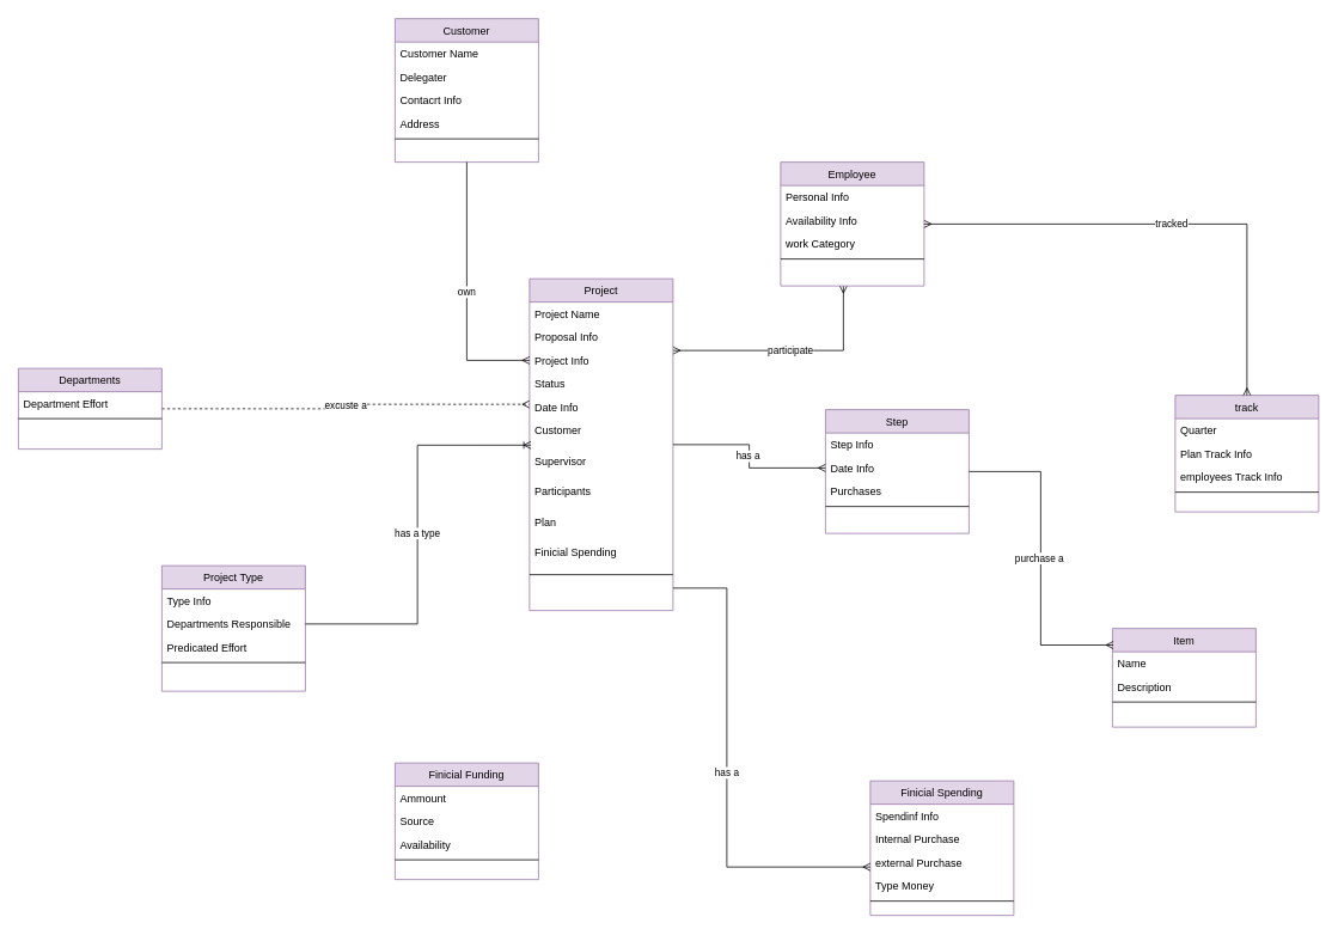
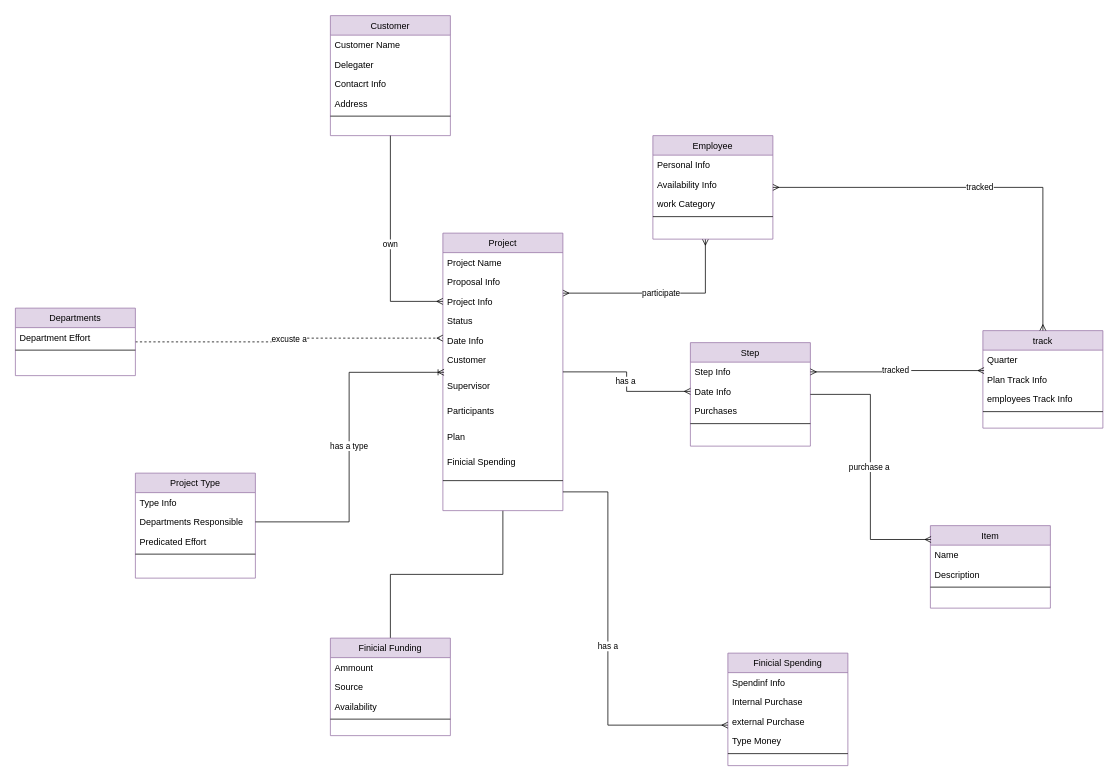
  <mxCell id="0" />
  <mxCell id="1" parent="0" />
  <mxCell id="2" value="participate" style="edgeStyle=orthogonalEdgeStyle;rounded=0;orthogonalLoop=1;jettySize=auto;html=1;endArrow=ERmany;endFill=0;startArrow=ERmany;startFill=0;" edge="1" parent="1" source="3" target="9"><mxGeometry relative="1" as="geometry"><mxPoint x="1970" y="380" as="sourcePoint" /><mxPoint x="860" y="508" as="targetPoint" /><Array as="points"><mxPoint x="940" y="390" /></Array></mxGeometry></mxCell>
  <mxCell id="3" value="Employee" style="swimlane;fontStyle=0;align=center;verticalAlign=top;childLayout=stackLayout;horizontal=1;startSize=26;horizontalStack=0;resizeParent=1;resizeLast=0;collapsible=1;marginBottom=0;rounded=0;shadow=0;strokeWidth=1;fillColor=#e1d5e7;strokeColor=#9673a6;" parent="1" vertex="1"><mxGeometry x="870" y="180" width="160" height="138" as="geometry"><mxRectangle x="550" y="140" width="160" height="26" as="alternateBounds" /></mxGeometry></mxCell>
  <mxCell id="4" value="Personal Info" style="text;align=left;verticalAlign=top;spacingLeft=4;spacingRight=4;overflow=hidden;rotatable=0;points=[[0,0.5],[1,0.5]];portConstraint=eastwest;" parent="3" vertex="1"><mxGeometry y="26" width="160" height="26" as="geometry" /></mxCell>
  <mxCell id="5" value="Availability Info" style="text;align=left;verticalAlign=top;spacingLeft=4;spacingRight=4;overflow=hidden;rotatable=0;points=[[0,0.5],[1,0.5]];portConstraint=eastwest;rounded=0;shadow=0;html=0;" vertex="1" parent="3"><mxGeometry y="52" width="160" height="26" as="geometry" /></mxCell>
  <mxCell id="6" value="work Category" style="text;align=left;verticalAlign=top;spacingLeft=4;spacingRight=4;overflow=hidden;rotatable=0;points=[[0,0.5],[1,0.5]];portConstraint=eastwest;rounded=0;shadow=0;html=0;" vertex="1" parent="3"><mxGeometry y="78" width="160" height="26" as="geometry" /></mxCell>
  <mxCell id="7" value="" style="line;html=1;strokeWidth=1;align=left;verticalAlign=middle;spacingTop=-1;spacingLeft=3;spacingRight=3;rotatable=0;labelPosition=right;points=[];portConstraint=eastwest;" parent="3" vertex="1"><mxGeometry y="104" width="160" height="8" as="geometry" /></mxCell>
+ <mxCell id="8" style="edgeStyle=orthogonalEdgeStyle;rounded=0;orthogonalLoop=1;jettySize=auto;html=1;exitX=0.5;exitY=1;exitDx=0;exitDy=0;entryX=0.5;entryY=0;entryDx=0;entryDy=0;endArrow=none;endFill=0;" edge="1" parent="1" source="9" target="63"><mxGeometry relative="1" as="geometry" /></mxCell>
  <mxCell id="9" value="Project" style="swimlane;fontStyle=0;align=center;verticalAlign=top;childLayout=stackLayout;horizontal=1;startSize=26;horizontalStack=0;resizeParent=1;resizeLast=0;collapsible=1;marginBottom=0;rounded=0;shadow=0;strokeWidth=1;fillColor=#e1d5e7;strokeColor=#9673a6;" parent="1" vertex="1"><mxGeometry x="590" y="310" width="160" height="370" as="geometry"><mxRectangle x="550" y="140" width="160" height="26" as="alternateBounds" /></mxGeometry></mxCell>
  <mxCell id="10" value="Project Name" style="text;align=left;verticalAlign=top;spacingLeft=4;spacingRight=4;overflow=hidden;rotatable=0;points=[[0,0.5],[1,0.5]];portConstraint=eastwest;" parent="9" vertex="1"><mxGeometry y="26" width="160" height="26" as="geometry" /></mxCell>
  <mxCell id="11" value="Proposal Info" style="text;align=left;verticalAlign=top;spacingLeft=4;spacingRight=4;overflow=hidden;rotatable=0;points=[[0,0.5],[1,0.5]];portConstraint=eastwest;rounded=0;shadow=0;html=0;" vertex="1" parent="9"><mxGeometry y="52" width="160" height="26" as="geometry" /></mxCell>
  <mxCell id="12" value="Project Info " style="text;align=left;verticalAlign=top;spacingLeft=4;spacingRight=4;overflow=hidden;rotatable=0;points=[[0,0.5],[1,0.5]];portConstraint=eastwest;rounded=0;shadow=0;html=0;" vertex="1" parent="9"><mxGeometry y="78" width="160" height="26" as="geometry" /></mxCell>
  <mxCell id="13" value="Status" style="text;align=left;verticalAlign=top;spacingLeft=4;spacingRight=4;overflow=hidden;rotatable=0;points=[[0,0.5],[1,0.5]];portConstraint=eastwest;rounded=0;shadow=0;html=0;" parent="9" vertex="1"><mxGeometry y="104" width="160" height="26" as="geometry" /></mxCell>
  <mxCell id="14" value="Date Info" style="text;align=left;verticalAlign=top;spacingLeft=4;spacingRight=4;overflow=hidden;rotatable=0;points=[[0,0.5],[1,0.5]];portConstraint=eastwest;rounded=0;shadow=0;html=0;" vertex="1" parent="9"><mxGeometry y="130" width="160" height="26" as="geometry" /></mxCell>
  <mxCell id="15" value="Customer" style="text;align=left;verticalAlign=top;spacingLeft=4;spacingRight=4;overflow=hidden;rotatable=0;points=[[0,0.5],[1,0.5]];portConstraint=eastwest;rounded=0;shadow=0;html=0;" vertex="1" parent="9"><mxGeometry y="156" width="160" height="34" as="geometry" /></mxCell>
  <mxCell id="16" value="Supervisor" style="text;align=left;verticalAlign=top;spacingLeft=4;spacingRight=4;overflow=hidden;rotatable=0;points=[[0,0.5],[1,0.5]];portConstraint=eastwest;rounded=0;shadow=0;html=0;" vertex="1" parent="9"><mxGeometry y="190" width="160" height="34" as="geometry" /></mxCell>
  <mxCell id="17" value="Participants" style="text;align=left;verticalAlign=top;spacingLeft=4;spacingRight=4;overflow=hidden;rotatable=0;points=[[0,0.5],[1,0.5]];portConstraint=eastwest;rounded=0;shadow=0;html=0;" vertex="1" parent="9"><mxGeometry y="224" width="160" height="34" as="geometry" /></mxCell>
  <mxCell id="18" value="Plan" style="text;align=left;verticalAlign=top;spacingLeft=4;spacingRight=4;overflow=hidden;rotatable=0;points=[[0,0.5],[1,0.5]];portConstraint=eastwest;rounded=0;shadow=0;html=0;" vertex="1" parent="9"><mxGeometry y="258" width="160" height="34" as="geometry" /></mxCell>
  <mxCell id="19" value="Finicial Spending " style="text;align=left;verticalAlign=top;spacingLeft=4;spacingRight=4;overflow=hidden;rotatable=0;points=[[0,0.5],[1,0.5]];portConstraint=eastwest;rounded=0;shadow=0;html=0;" vertex="1" parent="9"><mxGeometry y="292" width="160" height="34" as="geometry" /></mxCell>
  <mxCell id="20" value="" style="line;html=1;strokeWidth=1;align=left;verticalAlign=middle;spacingTop=-1;spacingLeft=3;spacingRight=3;rotatable=0;labelPosition=right;points=[];portConstraint=eastwest;" parent="9" vertex="1"><mxGeometry y="326" width="160" height="8" as="geometry" /></mxCell>
  <mxCell id="21" value="Step" style="swimlane;fontStyle=0;align=center;verticalAlign=top;childLayout=stackLayout;horizontal=1;startSize=26;horizontalStack=0;resizeParent=1;resizeLast=0;collapsible=1;marginBottom=0;rounded=0;shadow=0;strokeWidth=1;fillColor=#e1d5e7;strokeColor=#9673a6;" parent="1" vertex="1"><mxGeometry x="920" y="456" width="160" height="138" as="geometry"><mxRectangle x="550" y="140" width="160" height="26" as="alternateBounds" /></mxGeometry></mxCell>
  <mxCell id="22" value="Step Info" style="text;align=left;verticalAlign=top;spacingLeft=4;spacingRight=4;overflow=hidden;rotatable=0;points=[[0,0.5],[1,0.5]];portConstraint=eastwest;" parent="21" vertex="1"><mxGeometry y="26" width="160" height="26" as="geometry" /></mxCell>
  <mxCell id="23" value="Date Info" style="text;align=left;verticalAlign=top;spacingLeft=4;spacingRight=4;overflow=hidden;rotatable=0;points=[[0,0.5],[1,0.5]];portConstraint=eastwest;rounded=0;shadow=0;html=0;" vertex="1" parent="21"><mxGeometry y="52" width="160" height="26" as="geometry" /></mxCell>
  <mxCell id="24" value="Purchases" style="text;align=left;verticalAlign=top;spacingLeft=4;spacingRight=4;overflow=hidden;rotatable=0;points=[[0,0.5],[1,0.5]];portConstraint=eastwest;rounded=0;shadow=0;html=0;" parent="21" vertex="1"><mxGeometry y="78" width="160" height="26" as="geometry" /></mxCell>
  <mxCell id="25" value="" style="line;html=1;strokeWidth=1;align=left;verticalAlign=middle;spacingTop=-1;spacingLeft=3;spacingRight=3;rotatable=0;labelPosition=right;points=[];portConstraint=eastwest;" parent="21" vertex="1"><mxGeometry y="104" width="160" height="8" as="geometry" /></mxCell>
  <mxCell id="26" value="track" style="swimlane;fontStyle=0;align=center;verticalAlign=top;childLayout=stackLayout;horizontal=1;startSize=26;horizontalStack=0;resizeParent=1;resizeLast=0;collapsible=1;marginBottom=0;rounded=0;shadow=0;strokeWidth=1;fillColor=#e1d5e7;strokeColor=#9673a6;" parent="1" vertex="1"><mxGeometry x="1310" y="440" width="160" height="130" as="geometry"><mxRectangle x="550" y="140" width="160" height="26" as="alternateBounds" /></mxGeometry></mxCell>
  <mxCell id="27" value="Quarter" style="text;align=left;verticalAlign=top;spacingLeft=4;spacingRight=4;overflow=hidden;rotatable=0;points=[[0,0.5],[1,0.5]];portConstraint=eastwest;" parent="26" vertex="1"><mxGeometry y="26" width="160" height="26" as="geometry" /></mxCell>
  <mxCell id="28" value="Plan Track Info" style="text;align=left;verticalAlign=top;spacingLeft=4;spacingRight=4;overflow=hidden;rotatable=0;points=[[0,0.5],[1,0.5]];portConstraint=eastwest;rounded=0;shadow=0;html=0;" parent="26" vertex="1"><mxGeometry y="52" width="160" height="26" as="geometry" /></mxCell>
  <mxCell id="29" value="employees Track Info" style="text;align=left;verticalAlign=top;spacingLeft=4;spacingRight=4;overflow=hidden;rotatable=0;points=[[0,0.5],[1,0.5]];portConstraint=eastwest;rounded=0;shadow=0;html=0;" vertex="1" parent="26"><mxGeometry y="78" width="160" height="26" as="geometry" /></mxCell>
  <mxCell id="30" value="" style="line;html=1;strokeWidth=1;align=left;verticalAlign=middle;spacingTop=-1;spacingLeft=3;spacingRight=3;rotatable=0;labelPosition=right;points=[];portConstraint=eastwest;" parent="26" vertex="1"><mxGeometry y="104" width="160" height="8" as="geometry" /></mxCell>
  <mxCell id="31" value="Customer" style="swimlane;fontStyle=0;align=center;verticalAlign=top;childLayout=stackLayout;horizontal=1;startSize=26;horizontalStack=0;resizeParent=1;resizeLast=0;collapsible=1;marginBottom=0;rounded=0;shadow=0;strokeWidth=1;fillColor=#e1d5e7;strokeColor=#9673a6;" parent="1" vertex="1"><mxGeometry x="440" y="20" width="160" height="160" as="geometry"><mxRectangle x="550" y="140" width="160" height="26" as="alternateBounds" /></mxGeometry></mxCell>
  <mxCell id="32" value="Customer Name" style="text;align=left;verticalAlign=top;spacingLeft=4;spacingRight=4;overflow=hidden;rotatable=0;points=[[0,0.5],[1,0.5]];portConstraint=eastwest;" parent="31" vertex="1"><mxGeometry y="26" width="160" height="26" as="geometry" /></mxCell>
  <mxCell id="33" value="Delegater" style="text;align=left;verticalAlign=top;spacingLeft=4;spacingRight=4;overflow=hidden;rotatable=0;points=[[0,0.5],[1,0.5]];portConstraint=eastwest;rounded=0;shadow=0;html=0;" vertex="1" parent="31"><mxGeometry y="52" width="160" height="26" as="geometry" /></mxCell>
  <mxCell id="34" value="Contacrt Info" style="text;align=left;verticalAlign=top;spacingLeft=4;spacingRight=4;overflow=hidden;rotatable=0;points=[[0,0.5],[1,0.5]];portConstraint=eastwest;rounded=0;shadow=0;html=0;" parent="31" vertex="1"><mxGeometry y="78" width="160" height="26" as="geometry" /></mxCell>
  <mxCell id="35" value="Address" style="text;align=left;verticalAlign=top;spacingLeft=4;spacingRight=4;overflow=hidden;rotatable=0;points=[[0,0.5],[1,0.5]];portConstraint=eastwest;rounded=0;shadow=0;html=0;" vertex="1" parent="31"><mxGeometry y="104" width="160" height="26" as="geometry" /></mxCell>
  <mxCell id="36" value="" style="line;html=1;strokeWidth=1;align=left;verticalAlign=middle;spacingTop=-1;spacingLeft=3;spacingRight=3;rotatable=0;labelPosition=right;points=[];portConstraint=eastwest;" parent="31" vertex="1"><mxGeometry y="130" width="160" height="8" as="geometry" /></mxCell>
  <mxCell id="37" value="Finicial Spending" style="swimlane;fontStyle=0;align=center;verticalAlign=top;childLayout=stackLayout;horizontal=1;startSize=26;horizontalStack=0;resizeParent=1;resizeLast=0;collapsible=1;marginBottom=0;rounded=0;shadow=0;strokeWidth=1;fillColor=#e1d5e7;strokeColor=#9673a6;" parent="1" vertex="1"><mxGeometry x="970" y="870" width="160" height="150" as="geometry"><mxRectangle x="550" y="140" width="160" height="26" as="alternateBounds" /></mxGeometry></mxCell>
  <mxCell id="38" value="Spendinf Info" style="text;align=left;verticalAlign=top;spacingLeft=4;spacingRight=4;overflow=hidden;rotatable=0;points=[[0,0.5],[1,0.5]];portConstraint=eastwest;rounded=0;shadow=0;html=0;" parent="37" vertex="1"><mxGeometry y="26" width="160" height="26" as="geometry" /></mxCell>
  <mxCell id="39" value="Internal Purchase" style="text;align=left;verticalAlign=top;spacingLeft=4;spacingRight=4;overflow=hidden;rotatable=0;points=[[0,0.5],[1,0.5]];portConstraint=eastwest;rounded=0;shadow=0;html=0;" vertex="1" parent="37"><mxGeometry y="52" width="160" height="26" as="geometry" /></mxCell>
  <mxCell id="40" value="external Purchase" style="text;align=left;verticalAlign=top;spacingLeft=4;spacingRight=4;overflow=hidden;rotatable=0;points=[[0,0.5],[1,0.5]];portConstraint=eastwest;rounded=0;shadow=0;html=0;" vertex="1" parent="37"><mxGeometry y="78" width="160" height="26" as="geometry" /></mxCell>
  <mxCell id="41" value="Type Money" style="text;align=left;verticalAlign=top;spacingLeft=4;spacingRight=4;overflow=hidden;rotatable=0;points=[[0,0.5],[1,0.5]];portConstraint=eastwest;rounded=0;shadow=0;html=0;" vertex="1" parent="37"><mxGeometry y="104" width="160" height="26" as="geometry" /></mxCell>
  <mxCell id="42" value="" style="line;html=1;strokeWidth=1;align=left;verticalAlign=middle;spacingTop=-1;spacingLeft=3;spacingRight=3;rotatable=0;labelPosition=right;points=[];portConstraint=eastwest;" parent="37" vertex="1"><mxGeometry y="130" width="160" height="8" as="geometry" /></mxCell>
  <mxCell id="43" value="Project Type" style="swimlane;fontStyle=0;align=center;verticalAlign=top;childLayout=stackLayout;horizontal=1;startSize=26;horizontalStack=0;resizeParent=1;resizeLast=0;collapsible=1;marginBottom=0;rounded=0;shadow=0;strokeWidth=1;fillColor=#e1d5e7;strokeColor=#9673a6;" parent="1" vertex="1"><mxGeometry x="180" width="160" height="140" as="geometry" y="630"><mxRectangle x="550" y="140" width="160" height="26" as="alternateBounds" /></mxGeometry></mxCell>
  <mxCell id="44" value="Type Info" style="text;align=left;verticalAlign=top;spacingLeft=4;spacingRight=4;overflow=hidden;rotatable=0;points=[[0,0.5],[1,0.5]];portConstraint=eastwest;" parent="43" vertex="1"><mxGeometry y="26" width="160" height="26" as="geometry" /></mxCell>
  <mxCell id="45" value="Departments Responsible" style="text;align=left;verticalAlign=top;spacingLeft=4;spacingRight=4;overflow=hidden;rotatable=0;points=[[0,0.5],[1,0.5]];portConstraint=eastwest;" vertex="1" parent="43"><mxGeometry y="52" width="160" height="26" as="geometry" /></mxCell>
  <mxCell id="46" value="Predicated Effort" style="text;align=left;verticalAlign=top;spacingLeft=4;spacingRight=4;overflow=hidden;rotatable=0;points=[[0,0.5],[1,0.5]];portConstraint=eastwest;" vertex="1" parent="43"><mxGeometry y="78" width="160" height="26" as="geometry" /></mxCell>
  <mxCell id="47" value="" style="line;html=1;strokeWidth=1;align=left;verticalAlign=middle;spacingTop=-1;spacingLeft=3;spacingRight=3;rotatable=0;labelPosition=right;points=[];portConstraint=eastwest;" parent="43" vertex="1"><mxGeometry y="104" width="160" height="8" as="geometry" /></mxCell>
  <mxCell id="48" value="Item" style="swimlane;fontStyle=0;align=center;verticalAlign=top;childLayout=stackLayout;horizontal=1;startSize=26;horizontalStack=0;resizeParent=1;resizeLast=0;collapsible=1;marginBottom=0;rounded=0;shadow=0;strokeWidth=1;fillColor=#e1d5e7;strokeColor=#9673a6;" parent="1" vertex="1"><mxGeometry x="1240" y="700" width="160" height="110" as="geometry"><mxRectangle x="550" y="140" width="160" height="26" as="alternateBounds" /></mxGeometry></mxCell>
  <mxCell id="49" value="Name" style="text;align=left;verticalAlign=top;spacingLeft=4;spacingRight=4;overflow=hidden;rotatable=0;points=[[0,0.5],[1,0.5]];portConstraint=eastwest;" parent="48" vertex="1"><mxGeometry y="26" width="160" height="26" as="geometry" /></mxCell>
  <mxCell id="50" value="Description" style="text;align=left;verticalAlign=top;spacingLeft=4;spacingRight=4;overflow=hidden;rotatable=0;points=[[0,0.5],[1,0.5]];portConstraint=eastwest;rounded=0;shadow=0;html=0;" parent="48" vertex="1"><mxGeometry y="52" width="160" height="26" as="geometry" /></mxCell>
  <mxCell id="51" value="" style="line;html=1;strokeWidth=1;align=left;verticalAlign=middle;spacingTop=-1;spacingLeft=3;spacingRight=3;rotatable=0;labelPosition=right;points=[];portConstraint=eastwest;" parent="48" vertex="1"><mxGeometry y="78" width="160" height="8" as="geometry" /></mxCell>
  <mxCell id="52" value="excuste a" style="edgeStyle=orthogonalEdgeStyle;rounded=0;orthogonalLoop=1;jettySize=auto;html=1;endArrow=ERmany;endFill=0;dashed=1;" edge="1" parent="1" source="53" target="9"><mxGeometry relative="1" as="geometry"><Array as="points"><mxPoint x="385" y="455" /><mxPoint x="385" y="450" /></Array></mxGeometry></mxCell>
  <mxCell id="53" value="Departments" style="swimlane;fontStyle=0;align=center;verticalAlign=top;childLayout=stackLayout;horizontal=1;startSize=26;horizontalStack=0;resizeParent=1;resizeLast=0;collapsible=1;marginBottom=0;rounded=0;shadow=0;strokeWidth=1;fillColor=#e1d5e7;strokeColor=#9673a6;" vertex="1" parent="1"><mxGeometry x="20" y="410" width="160" height="90" as="geometry"><mxRectangle x="550" y="140" width="160" height="26" as="alternateBounds" /></mxGeometry></mxCell>
  <mxCell id="54" value="Department Effort" style="text;align=left;verticalAlign=top;spacingLeft=4;spacingRight=4;overflow=hidden;rotatable=0;points=[[0,0.5],[1,0.5]];portConstraint=eastwest;" vertex="1" parent="53"><mxGeometry y="26" width="160" height="26" as="geometry" /></mxCell>
  <mxCell id="55" value="" style="line;html=1;strokeWidth=1;align=left;verticalAlign=middle;spacingTop=-1;spacingLeft=3;spacingRight=3;rotatable=0;labelPosition=right;points=[];portConstraint=eastwest;" vertex="1" parent="53"><mxGeometry y="52" width="160" height="8" as="geometry" /></mxCell>
  <mxCell id="56" value="has a type" style="edgeStyle=orthogonalEdgeStyle;rounded=0;orthogonalLoop=1;jettySize=auto;html=1;exitX=1;exitY=0.5;exitDx=0;exitDy=0;entryX=0.01;entryY=0.87;entryDx=0;entryDy=0;entryPerimeter=0;endArrow=ERoneToMany;endFill=0;" edge="1" parent="1" source="45" target="15"><mxGeometry relative="1" as="geometry" /></mxCell>
  <mxCell id="57" value="has a&amp;nbsp;" style="edgeStyle=orthogonalEdgeStyle;rounded=0;orthogonalLoop=1;jettySize=auto;html=1;endArrow=ERmany;endFill=0;" edge="1" parent="1" source="9" target="23"><mxGeometry relative="1" as="geometry" /></mxCell>
  <mxCell id="58" value="own" style="edgeStyle=orthogonalEdgeStyle;rounded=0;orthogonalLoop=1;jettySize=auto;html=1;entryX=0.5;entryY=1;entryDx=0;entryDy=0;endArrow=none;endFill=0;startArrow=ERmany;startFill=0;" edge="1" parent="1" source="12" target="31"><mxGeometry relative="1" as="geometry" /></mxCell>
  <mxCell id="59" value="has a" style="edgeStyle=orthogonalEdgeStyle;rounded=0;orthogonalLoop=1;jettySize=auto;html=1;endArrow=ERmany;endFill=0;" edge="1" parent="1" source="9" target="37"><mxGeometry relative="1" as="geometry"><Array as="points"><mxPoint x="810" y="655" /><mxPoint x="810" y="966" /></Array></mxGeometry></mxCell>
  <mxCell id="60" value="purchase a&amp;nbsp;" style="edgeStyle=orthogonalEdgeStyle;rounded=0;orthogonalLoop=1;jettySize=auto;html=1;entryX=0.006;entryY=0.168;entryDx=0;entryDy=0;entryPerimeter=0;endArrow=ERmany;endFill=0;" edge="1" parent="1" source="21" target="48"><mxGeometry relative="1" as="geometry" /></mxCell>
+ <mxCell id="61" value="tracked&amp;nbsp;" style="edgeStyle=orthogonalEdgeStyle;rounded=0;orthogonalLoop=1;jettySize=auto;html=1;exitX=1;exitY=0.5;exitDx=0;exitDy=0;entryX=0.01;entryY=0.048;entryDx=0;entryDy=0;entryPerimeter=0;endArrow=ERmany;endFill=0;startArrow=ERmany;startFill=0;" edge="1" parent="1" source="22" target="28"><mxGeometry relative="1" as="geometry" /></mxCell>
  <mxCell id="62" value="tracked" style="edgeStyle=orthogonalEdgeStyle;rounded=0;orthogonalLoop=1;jettySize=auto;html=1;endArrow=ERmany;endFill=0;startArrow=ERmany;startFill=0;" edge="1" parent="1" source="3" target="26"><mxGeometry relative="1" as="geometry" /></mxCell>
  <mxCell id="63" value="Finicial Funding" style="swimlane;fontStyle=0;align=center;verticalAlign=top;childLayout=stackLayout;horizontal=1;startSize=26;horizontalStack=0;resizeParent=1;resizeLast=0;collapsible=1;marginBottom=0;rounded=0;shadow=0;strokeWidth=1;fillColor=#e1d5e7;strokeColor=#9673a6;" vertex="1" parent="1"><mxGeometry x="440" y="850" width="160" height="130" as="geometry"><mxRectangle x="550" y="140" width="160" height="26" as="alternateBounds" /></mxGeometry></mxCell>
  <mxCell id="64" value="Ammount" style="text;align=left;verticalAlign=top;spacingLeft=4;spacingRight=4;overflow=hidden;rotatable=0;points=[[0,0.5],[1,0.5]];portConstraint=eastwest;rounded=0;shadow=0;html=0;" vertex="1" parent="63"><mxGeometry y="26" width="160" height="26" as="geometry" /></mxCell>
  <mxCell id="65" value="Source " style="text;align=left;verticalAlign=top;spacingLeft=4;spacingRight=4;overflow=hidden;rotatable=0;points=[[0,0.5],[1,0.5]];portConstraint=eastwest;rounded=0;shadow=0;html=0;" vertex="1" parent="63"><mxGeometry y="52" width="160" height="26" as="geometry" /></mxCell>
  <mxCell id="66" value="Availability" style="text;align=left;verticalAlign=top;spacingLeft=4;spacingRight=4;overflow=hidden;rotatable=0;points=[[0,0.5],[1,0.5]];portConstraint=eastwest;rounded=0;shadow=0;html=0;" vertex="1" parent="63"><mxGeometry y="78" width="160" height="26" as="geometry" /></mxCell>
  <mxCell id="67" value="" style="line;html=1;strokeWidth=1;align=left;verticalAlign=middle;spacingTop=-1;spacingLeft=3;spacingRight=3;rotatable=0;labelPosition=right;points=[];portConstraint=eastwest;" vertex="1" parent="63"><mxGeometry y="104" width="160" height="8" as="geometry" /></mxCell>
